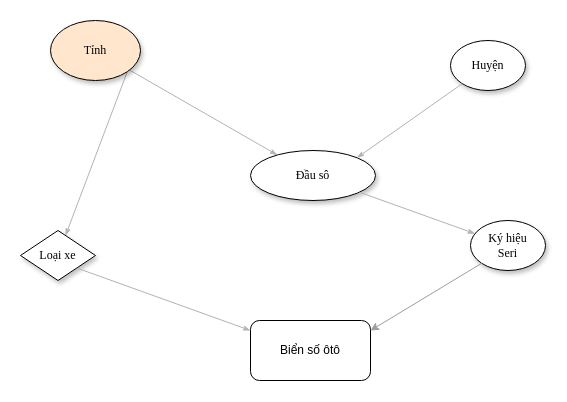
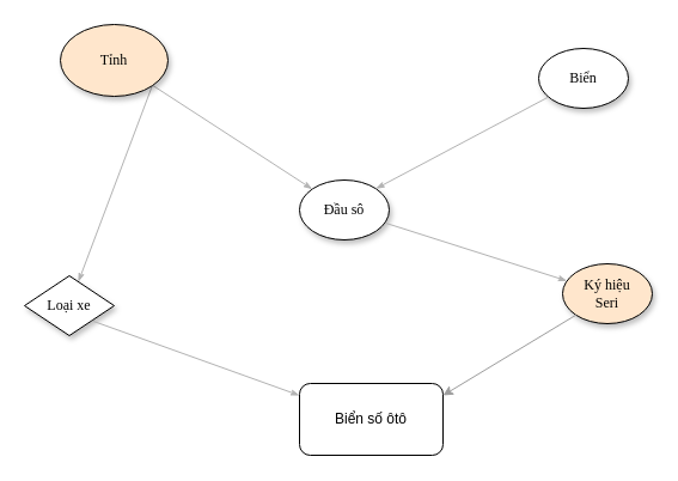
  <mxCell id="0" />
  <mxCell id="1" parent="0" />
  <mxCell id="2" style="edgeStyle=none;rounded=1;html=1;labelBackgroundColor=none;startArrow=none;startFill=0;startSize=5;endArrow=classicThin;endFill=1;endSize=5;jettySize=auto;orthogonalLoop=1;strokeColor=#B3B3B3;strokeWidth=1;fontFamily=Verdana;fontSize=12" parent="1" source="4" target="5" edge="1"><mxGeometry relative="1" as="geometry" /></mxCell>
  <mxCell id="3" value="" style="edgeStyle=none;rounded=1;html=1;labelBackgroundColor=none;startArrow=none;startFill=0;startSize=5;endArrow=classicThin;endFill=1;endSize=5;jettySize=auto;orthogonalLoop=1;strokeColor=#B3B3B3;strokeWidth=1;fontFamily=Verdana;fontSize=12;exitX=1;exitY=1;exitDx=0;exitDy=0;" parent="1" source="4" target="8" edge="1"><mxGeometry relative="1" as="geometry"><mxPoint x="218.01" y="66.08" as="sourcePoint" /><mxPoint x="40.119" y="141.559" as="targetPoint" /></mxGeometry></mxCell>
  <mxCell id="4" value="Tỉnh" style="ellipse;whiteSpace=wrap;html=1;rounded=0;shadow=1;comic=0;labelBackgroundColor=none;strokeWidth=1;fontFamily=Verdana;fontSize=12;align=center;fillColor=#ffe6cc;" parent="1" vertex="1"><mxGeometry x="50" y="20" width="90" height="60" as="geometry" /></mxCell>
- <mxCell id="5" value="Đầu sô" style="ellipse;whiteSpace=wrap;html=1;rounded=0;shadow=1;comic=0;labelBackgroundColor=none;strokeWidth=1;fontFamily=Verdana;fontSize=12;align=center;" parent="1" vertex="1"><mxGeometry x="250" y="150" width="125" height="50" as="geometry" /></mxCell>
- <mxCell id="6" value="&lt;span&gt;Ký hiệu&lt;br&gt;Seri&lt;br&gt;&lt;/span&gt;" style="ellipse;whiteSpace=wrap;html=1;rounded=0;shadow=1;comic=0;labelBackgroundColor=none;strokeWidth=1;fontFamily=Verdana;fontSize=12;align=center;" parent="1" vertex="1"><mxGeometry x="470" y="220" width="75" height="50" as="geometry" /></mxCell>
- <mxCell id="7" value="Huyện" style="ellipse;whiteSpace=wrap;html=1;rounded=0;shadow=1;comic=0;labelBackgroundColor=none;strokeWidth=1;fontFamily=Verdana;fontSize=12;align=center;" parent="1" vertex="1"><mxGeometry x="450" y="40" width="75" height="50" as="geometry" /></mxCell>
+ <mxCell id="5" value="Đầu sô" style="ellipse;whiteSpace=wrap;html=1;rounded=0;shadow=1;comic=0;labelBackgroundColor=none;strokeWidth=1;fontFamily=Verdana;fontSize=12;align=center;" parent="1" vertex="1"><mxGeometry x="250" y="150" width="75" height="50" as="geometry" /></mxCell>
+ <mxCell id="6" value="&lt;span&gt;Ký hiệu&lt;br&gt;Seri&lt;br&gt;&lt;/span&gt;" style="ellipse;whiteSpace=wrap;html=1;rounded=0;shadow=1;comic=0;labelBackgroundColor=none;strokeWidth=1;fontFamily=Verdana;fontSize=12;align=center;fillColor=#ffe6cc;" parent="1" vertex="1"><mxGeometry x="470" y="220" width="75" height="50" as="geometry" /></mxCell>
+ <mxCell id="7" value="Biển" style="ellipse;whiteSpace=wrap;html=1;rounded=0;shadow=1;comic=0;labelBackgroundColor=none;strokeWidth=1;fontFamily=Verdana;fontSize=12;align=center;" parent="1" vertex="1"><mxGeometry x="450" y="40" width="75" height="50" as="geometry" /></mxCell>
  <mxCell id="8" value="Loại xe" style="rhombus;whiteSpace=wrap;html=1;shadow=1;comic=0;labelBackgroundColor=none;strokeWidth=1;fontFamily=Verdana;fontSize=12;align=center;" parent="1" vertex="1"><mxGeometry x="20" y="230" width="75" height="50" as="geometry" /></mxCell>
  <mxCell id="9" style="edgeStyle=none;rounded=1;html=1;labelBackgroundColor=none;startArrow=none;startFill=0;startSize=5;endArrow=classicThin;endFill=1;endSize=5;jettySize=auto;orthogonalLoop=1;strokeColor=#B3B3B3;strokeWidth=1;fontFamily=Verdana;fontSize=12;entryX=1;entryY=0;entryDx=0;entryDy=0;" edge="1" parent="1" source="7" target="5"><mxGeometry relative="1" as="geometry"><mxPoint x="161.326" y="84.798" as="sourcePoint" /><mxPoint x="232.45" y="154.31" as="targetPoint" /></mxGeometry></mxCell>
  <mxCell id="10" value="Biển số ôtô" style="rounded=1;whiteSpace=wrap;html=1;" vertex="1" parent="1"><mxGeometry x="250" y="320" width="120" height="60" as="geometry" /></mxCell>
  <mxCell id="11" style="edgeStyle=none;rounded=1;html=1;labelBackgroundColor=none;startArrow=none;startFill=0;startSize=5;endArrow=classicThin;endFill=1;endSize=5;jettySize=auto;orthogonalLoop=1;strokeColor=#B3B3B3;strokeWidth=1;fontFamily=Verdana;fontSize=12;exitX=1;exitY=1;exitDx=0;exitDy=0;" edge="1" parent="1" source="8"><mxGeometry relative="1" as="geometry"><mxPoint x="130" y="120" as="sourcePoint" /><mxPoint x="250" y="330" as="targetPoint" /></mxGeometry></mxCell>
  <mxCell id="12" style="edgeStyle=none;rounded=1;html=1;labelBackgroundColor=none;startArrow=none;startFill=0;startSize=5;endArrow=classicThin;endFill=1;endSize=5;jettySize=auto;orthogonalLoop=1;strokeColor=#B3B3B3;strokeWidth=1;fontFamily=Verdana;fontSize=12;" edge="1" parent="1" source="5" target="6"><mxGeometry relative="1" as="geometry"><mxPoint x="187.969" y="190.408" as="sourcePoint" /><mxPoint x="78.838" y="247.204" as="targetPoint" /></mxGeometry></mxCell>
  <mxCell id="13" value="" style="endArrow=classic;html=1;rounded=1;exitX=0;exitY=1;exitDx=0;exitDy=0;strokeColor=#9E9E9E;" edge="1" parent="1" source="6"><mxGeometry width="50" height="50" relative="1" as="geometry"><mxPoint x="280" y="430" as="sourcePoint" /><mxPoint x="370" y="330" as="targetPoint" /></mxGeometry></mxCell>
